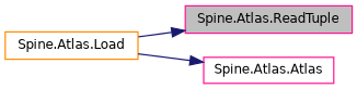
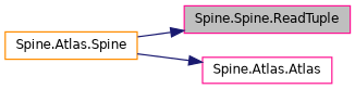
  digraph {
    rankdir=RL
    node [color=deeppink fillcolor=white fontname=Helvetica fontsize=10 shape=record style=filled]
    edge [color=midnightblue dir=back fontname=Helvetica fontsize=10 labelfontname=Helvetica labelfontsize=10 style=solid]
-   n1 [fillcolor=grey75 fontcolor=black height=0.2 label="Spine.Atlas.ReadTuple" width=0.4]
-   n2 [color=darkorange height=0.2 label="Spine.Atlas.Load" width=0.4]
+   n1 [fillcolor=grey75 fontcolor=black height=0.2 label="Spine.Spine.ReadTuple" width=0.4]
+   n2 [color=darkorange height=0.2 label="Spine.Atlas.Spine" width=0.4]
    n3 [height=0.2 label="Spine.Atlas.Atlas" width=0.4]
    n1 -> n2
    n3 -> n2
  }
